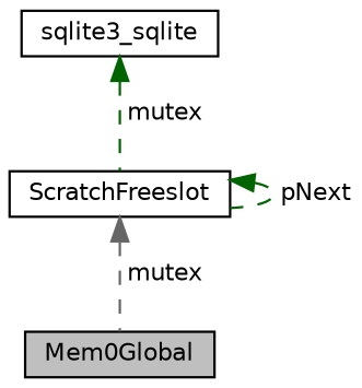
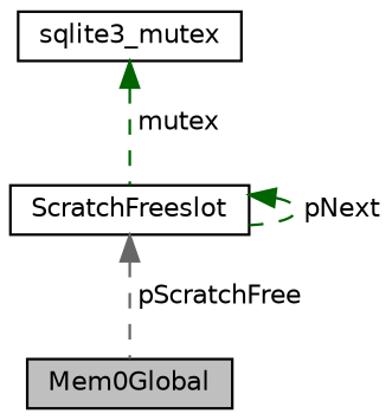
  digraph {
    node [color=black fillcolor=white fontname=Helvetica fontsize=10 shape=record style=filled]
    edge [color=darkgreen dir=back fontname=Helvetica fontsize=10 labelfontname=Helvetica labelfontsize=10 style=dashed]
    n1 [fillcolor=grey75 fontcolor=black height=0.2 label=Mem0Global width=0.4]
-   n2 [height=0.2 label=sqlite3_sqlite width=0.4]
+   n2 [height=0.2 label=sqlite3_mutex width=0.4]
    n3 [height=0.2 label=ScratchFreeslot width=0.4]
    n2 -> n3 [label=" mutex"]
-   n3 -> n1 [color=gray40 label=" mutex"]
+   n3 -> n1 [color=gray40 label=" pScratchFree"]
    n3 -> n3 [label=" pNext"]
  }
